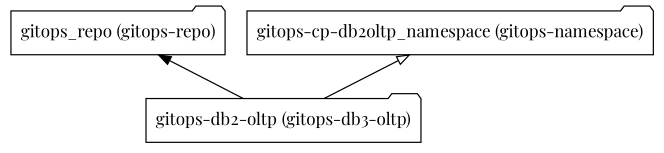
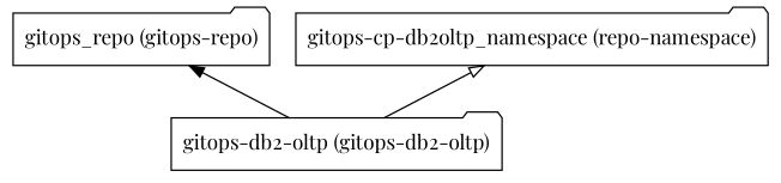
  digraph {
    fontname="Playfair Display"
    rankdir=BT
    node [fontname="Playfair Display" shape=folder]
    edge [fontname="Playfair Display"]
-   "gitops-db2-oltp (gitops-db2-oltp)" [label="gitops-db2-oltp (gitops-db3-oltp)"]
+   "gitops-db2-oltp (gitops-db2-oltp)"
    "gitops_repo (gitops-repo)"
-   "gitops-cp-db2oltp_namespace (gitops-namespace)"
+   "gitops-cp-db2oltp_namespace (gitops-namespace)" [label="gitops-cp-db2oltp_namespace (repo-namespace)"]
    "gitops-db2-oltp (gitops-db2-oltp)" -> "gitops_repo (gitops-repo)" [arrowhead=normal]
    "gitops-db2-oltp (gitops-db2-oltp)" -> "gitops-cp-db2oltp_namespace (gitops-namespace)" [arrowhead=onormal]
  }
